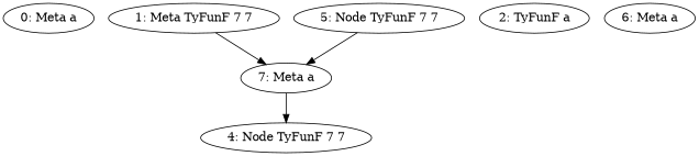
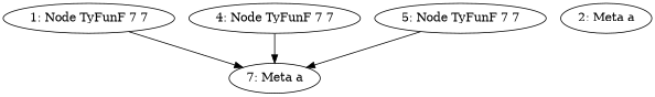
  digraph {
-   n1 [label="0: Meta a"]
-   n2 [label="1: Meta TyFunF 7 7"]
+   n2 [label="1: Node TyFunF 7 7"]
    n3 [label="7: Meta a"]
-   n4 [label="2: TyFunF a"]
+   n4 [label="2: Meta a"]
    n5 [label="4: Node TyFunF 7 7"]
    n6 [label="5: Node TyFunF 7 7"]
-   n7 [label="6: Meta a"]
    n2 -> n3
-   n3 -> n5
+   n5 -> n3
    n6 -> n3
  }
